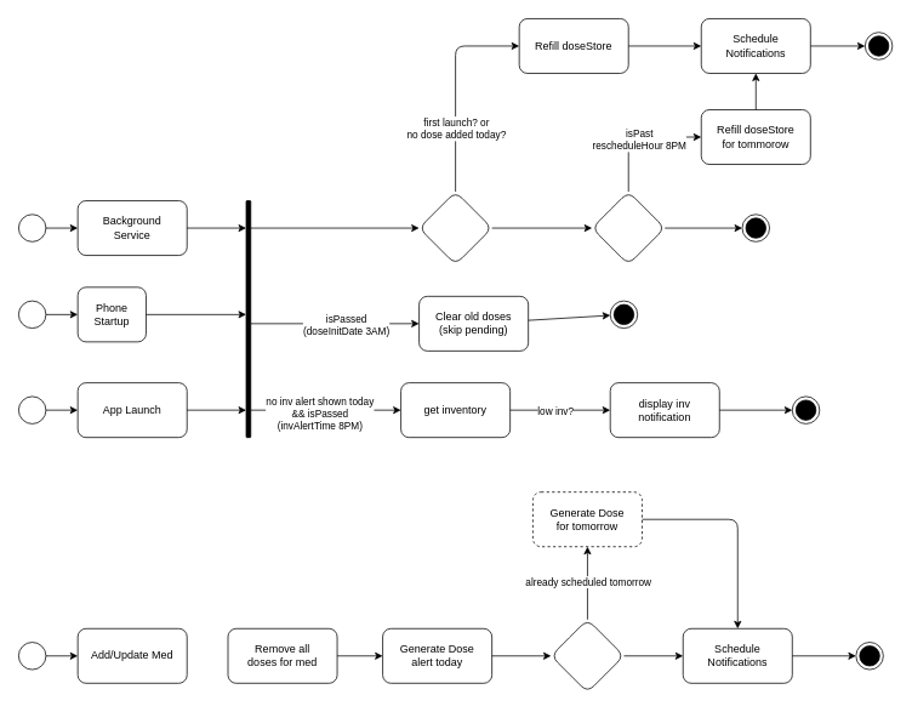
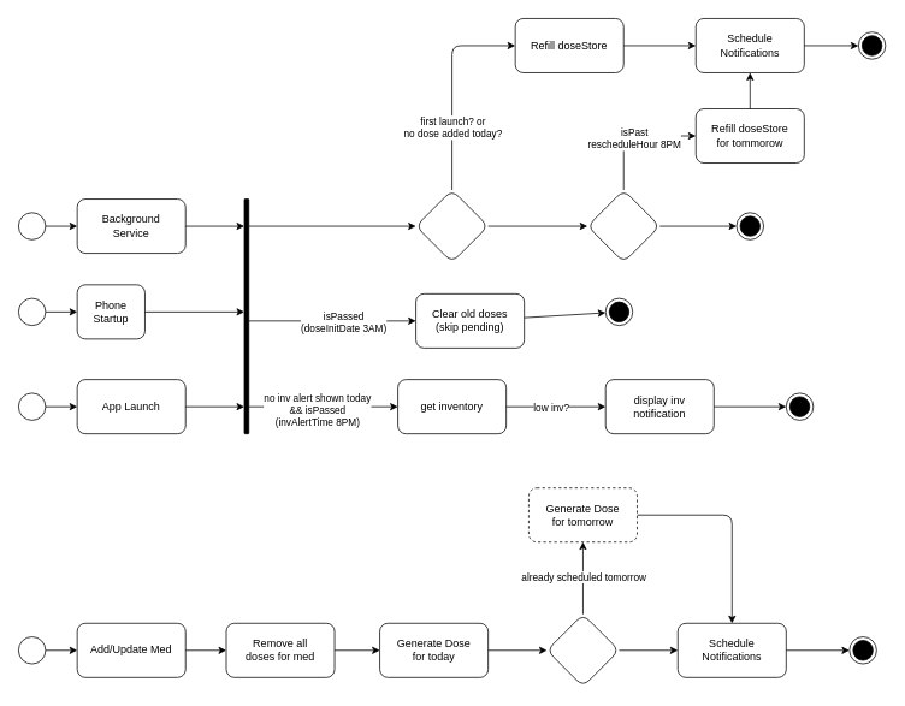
  <mxCell id="0" />
  <mxCell id="1" parent="0" />
  <mxCell id="2" value="" style="edgeStyle=none;rounded=1;html=1;" parent="1" source="3" target="5" edge="1"><mxGeometry relative="1" as="geometry" /></mxCell>
  <mxCell id="3" value="" style="ellipse;fillColor=none;rounded=1;" parent="1" vertex="1"><mxGeometry x="20" y="235" width="30" height="30" as="geometry" /></mxCell>
  <mxCell id="4" value="" style="edgeStyle=none;rounded=1;html=1;" parent="1" source="5" target="19" edge="1"><mxGeometry relative="1" as="geometry" /></mxCell>
  <mxCell id="5" value="Background&lt;br&gt;Service" style="whiteSpace=wrap;html=1;fillColor=none;rounded=1;" parent="1" vertex="1"><mxGeometry x="85" y="220" width="120" height="60" as="geometry" /></mxCell>
  <mxCell id="6" value="" style="edgeStyle=none;rounded=1;html=1;" parent="1" source="7" target="9" edge="1"><mxGeometry relative="1" as="geometry" /></mxCell>
  <mxCell id="7" value="" style="ellipse;fillColor=none;rounded=1;" parent="1" vertex="1"><mxGeometry x="20" y="330" width="30" height="30" as="geometry" /></mxCell>
  <mxCell id="8" value="" style="edgeStyle=none;rounded=1;html=1;" parent="1" source="9" target="19" edge="1"><mxGeometry relative="1" as="geometry" /></mxCell>
  <mxCell id="9" value="Phone Startup" style="whiteSpace=wrap;html=1;fillColor=none;rounded=1;" parent="1" vertex="1"><mxGeometry x="85" y="315" width="75" height="60" as="geometry" /></mxCell>
  <mxCell id="10" value="" style="edgeStyle=none;rounded=1;html=1;" parent="1" source="11" target="13" edge="1"><mxGeometry relative="1" as="geometry" /></mxCell>
  <mxCell id="11" value="" style="ellipse;fillColor=none;rounded=1;" parent="1" vertex="1"><mxGeometry x="20" y="435" width="30" height="30" as="geometry" /></mxCell>
  <mxCell id="12" value="" style="edgeStyle=none;html=1;" parent="1" source="13" target="19" edge="1"><mxGeometry relative="1" as="geometry" /></mxCell>
  <mxCell id="13" value="App Launch" style="whiteSpace=wrap;html=1;fillColor=none;rounded=1;" parent="1" vertex="1"><mxGeometry x="85" y="420" width="120" height="60" as="geometry" /></mxCell>
  <mxCell id="14" value="" style="edgeStyle=none;html=1;entryX=0;entryY=0.5;entryDx=0;entryDy=0;" parent="1" source="19" target="23" edge="1"><mxGeometry relative="1" as="geometry" /></mxCell>
  <mxCell id="15" value="isPassed&lt;br&gt;(doseInitDate 3AM)" style="edgeLabel;html=1;align=center;verticalAlign=middle;resizable=0;points=[];" parent="14" vertex="1" connectable="0"><mxGeometry x="0.127" y="-1" relative="1" as="geometry"><mxPoint as="offset" /></mxGeometry></mxCell>
  <mxCell id="16" style="edgeStyle=none;html=1;entryX=0;entryY=0.5;entryDx=0;entryDy=0;" edge="1" parent="1" source="19" target="30"><mxGeometry relative="1" as="geometry" /></mxCell>
  <mxCell id="17" value="no inv alert shown today&lt;br&gt;&amp;amp;&amp;amp; isPassed&lt;br&gt;(invAlertTime 8PM)" style="edgeLabel;html=1;align=center;verticalAlign=middle;resizable=0;points=[];" vertex="1" connectable="0" parent="16"><mxGeometry x="-0.09" y="-3" relative="1" as="geometry"><mxPoint as="offset" /></mxGeometry></mxCell>
  <mxCell id="18" style="edgeStyle=none;html=1;entryX=0;entryY=0.5;entryDx=0;entryDy=0;" edge="1" parent="1" source="19" target="39"><mxGeometry relative="1" as="geometry" /></mxCell>
  <mxCell id="19" value="" style="html=1;points=[];perimeter=orthogonalPerimeter;fillColor=strokeColor;rounded=1;" parent="1" vertex="1"><mxGeometry x="270" y="220" width="5" height="260" as="geometry" /></mxCell>
  <mxCell id="20" value="" style="edgeStyle=none;html=1;" parent="1" source="21" target="26" edge="1"><mxGeometry relative="1" as="geometry" /></mxCell>
  <mxCell id="21" value="Refill doseStore" style="whiteSpace=wrap;html=1;fillColor=none;rounded=1;" parent="1" vertex="1"><mxGeometry x="570" y="20" width="120" height="60" as="geometry" /></mxCell>
  <mxCell id="22" value="" style="edgeStyle=none;html=1;" parent="1" source="23" target="24" edge="1"><mxGeometry relative="1" as="geometry"><mxPoint x="660" y="345" as="targetPoint" /></mxGeometry></mxCell>
  <mxCell id="23" value="Clear old doses&lt;br&gt;(skip pending)" style="whiteSpace=wrap;html=1;fillColor=none;rounded=1;" parent="1" vertex="1"><mxGeometry x="460" y="325" width="120" height="60" as="geometry" /></mxCell>
  <mxCell id="24" value="" style="ellipse;html=1;shape=endState;fillColor=strokeColor;" parent="1" vertex="1"><mxGeometry x="670" y="330" width="30" height="30" as="geometry" /></mxCell>
  <mxCell id="25" value="" style="edgeStyle=none;html=1;" parent="1" source="26" target="27" edge="1"><mxGeometry relative="1" as="geometry" /></mxCell>
  <mxCell id="26" value="Schedule &lt;br&gt;Notifications" style="whiteSpace=wrap;html=1;fillColor=none;rounded=1;" parent="1" vertex="1"><mxGeometry x="770" y="20" width="120" height="60" as="geometry" /></mxCell>
  <mxCell id="27" value="" style="ellipse;html=1;shape=endState;fillColor=strokeColor;" parent="1" vertex="1"><mxGeometry x="950" y="35" width="30" height="30" as="geometry" /></mxCell>
  <mxCell id="28" value="" style="edgeStyle=none;html=1;" edge="1" parent="1" source="30" target="33"><mxGeometry relative="1" as="geometry" /></mxCell>
  <mxCell id="29" value="low inv?" style="edgeLabel;html=1;align=center;verticalAlign=middle;resizable=0;points=[];" vertex="1" connectable="0" parent="28"><mxGeometry x="-0.266" y="-2" relative="1" as="geometry"><mxPoint x="9" y="-2" as="offset" /></mxGeometry></mxCell>
  <mxCell id="30" value="get inventory" style="whiteSpace=wrap;html=1;fillColor=none;rounded=1;" vertex="1" parent="1"><mxGeometry x="440" y="420" width="120" height="60" as="geometry" /></mxCell>
  <mxCell id="31" value="" style="ellipse;html=1;shape=endState;fillColor=strokeColor;" vertex="1" parent="1"><mxGeometry x="870" y="435" width="30" height="30" as="geometry" /></mxCell>
  <mxCell id="32" style="edgeStyle=none;html=1;entryX=0;entryY=0.5;entryDx=0;entryDy=0;" edge="1" parent="1" source="33" target="31"><mxGeometry relative="1" as="geometry" /></mxCell>
  <mxCell id="33" value="display inv &lt;br&gt;notification" style="whiteSpace=wrap;html=1;fillColor=none;rounded=1;" vertex="1" parent="1"><mxGeometry x="670" y="420" width="120" height="60" as="geometry" /></mxCell>
  <mxCell id="34" style="edgeStyle=none;html=1;entryX=0.5;entryY=1;entryDx=0;entryDy=0;" edge="1" parent="1" source="35" target="26"><mxGeometry relative="1" as="geometry" /></mxCell>
  <mxCell id="35" value="Refill doseStore&lt;br&gt;for tommorow" style="whiteSpace=wrap;html=1;fillColor=none;rounded=1;" vertex="1" parent="1"><mxGeometry x="770" y="120" width="120" height="60" as="geometry" /></mxCell>
  <mxCell id="36" style="edgeStyle=none;html=1;entryX=0;entryY=0.5;entryDx=0;entryDy=0;" edge="1" parent="1" source="39" target="21"><mxGeometry relative="1" as="geometry"><mxPoint x="500" y="90" as="targetPoint" /><Array as="points"><mxPoint x="500" y="50" /></Array></mxGeometry></mxCell>
  <mxCell id="37" value="first launch? or &lt;br&gt;no dose added today?" style="edgeLabel;html=1;align=center;verticalAlign=middle;resizable=0;points=[];" vertex="1" connectable="0" parent="36"><mxGeometry x="-0.246" y="1" relative="1" as="geometry"><mxPoint x="1" y="17" as="offset" /></mxGeometry></mxCell>
  <mxCell id="38" value="" style="edgeStyle=none;html=1;" edge="1" parent="1" source="39" target="43"><mxGeometry relative="1" as="geometry" /></mxCell>
  <mxCell id="39" value="" style="rhombus;whiteSpace=wrap;html=1;fillColor=none;rounded=1;" vertex="1" parent="1"><mxGeometry x="460" y="210" width="80" height="80" as="geometry" /></mxCell>
  <mxCell id="40" style="edgeStyle=none;html=1;entryX=0;entryY=0.5;entryDx=0;entryDy=0;" edge="1" parent="1" source="43" target="35"><mxGeometry relative="1" as="geometry"><Array as="points"><mxPoint x="690" y="150" /></Array></mxGeometry></mxCell>
  <mxCell id="41" value="isPast&lt;br&gt;rescheduleHour 8PM" style="edgeLabel;html=1;align=center;verticalAlign=middle;resizable=0;points=[];" vertex="1" connectable="0" parent="40"><mxGeometry x="0.014" y="-2" relative="1" as="geometry"><mxPoint as="offset" /></mxGeometry></mxCell>
  <mxCell id="42" style="edgeStyle=none;html=1;entryX=0;entryY=0.5;entryDx=0;entryDy=0;" edge="1" parent="1" source="43" target="44"><mxGeometry relative="1" as="geometry" /></mxCell>
  <mxCell id="43" value="" style="rhombus;whiteSpace=wrap;html=1;fillColor=none;rounded=1;" vertex="1" parent="1"><mxGeometry x="650" y="210" width="80" height="80" as="geometry" /></mxCell>
  <mxCell id="44" value="" style="ellipse;html=1;shape=endState;fillColor=strokeColor;" vertex="1" parent="1"><mxGeometry x="815" y="235" width="30" height="30" as="geometry" /></mxCell>
  <mxCell id="45" value="" style="edgeStyle=none;html=1;" edge="1" parent="1" source="46" target="48"><mxGeometry relative="1" as="geometry" /></mxCell>
  <mxCell id="46" value="" style="ellipse;fillColor=none;rounded=1;" vertex="1" parent="1"><mxGeometry x="20" y="705" width="30" height="30" as="geometry" /></mxCell>
+ <mxCell id="47" style="edgeStyle=none;html=1;entryX=0;entryY=0.5;entryDx=0;entryDy=0;" edge="1" parent="1" source="48" target="52"><mxGeometry relative="1" as="geometry" /></mxCell>
  <mxCell id="48" value="Add/Update Med" style="whiteSpace=wrap;html=1;fillColor=none;rounded=1;" vertex="1" parent="1"><mxGeometry x="85" y="690" width="120" height="60" as="geometry" /></mxCell>
  <mxCell id="49" style="edgeStyle=none;html=1;entryX=0;entryY=0.5;entryDx=0;entryDy=0;" edge="1" parent="1" source="50" target="58"><mxGeometry relative="1" as="geometry" /></mxCell>
- <mxCell id="50" value="Generate Dose&lt;br&gt;alert today" style="whiteSpace=wrap;html=1;fillColor=none;rounded=1;" vertex="1" parent="1"><mxGeometry x="420" y="690" width="120" height="60" as="geometry" /></mxCell>
+ <mxCell id="50" value="Generate Dose&lt;br&gt;for today" style="whiteSpace=wrap;html=1;fillColor=none;rounded=1;" vertex="1" parent="1"><mxGeometry x="420" y="690" width="120" height="60" as="geometry" /></mxCell>
  <mxCell id="51" value="" style="edgeStyle=none;html=1;" edge="1" parent="1" source="52" target="50"><mxGeometry relative="1" as="geometry" /></mxCell>
  <mxCell id="52" value="Remove all&lt;br&gt;doses for med" style="whiteSpace=wrap;html=1;fillColor=none;rounded=1;" vertex="1" parent="1"><mxGeometry x="250" y="690" width="120" height="60" as="geometry" /></mxCell>
  <mxCell id="53" style="edgeStyle=none;html=1;entryX=0;entryY=0.5;entryDx=0;entryDy=0;" edge="1" parent="1" source="54" target="61"><mxGeometry relative="1" as="geometry" /></mxCell>
  <mxCell id="54" value="Schedule &lt;br&gt;Notifications" style="whiteSpace=wrap;html=1;fillColor=none;rounded=1;" vertex="1" parent="1"><mxGeometry x="750" y="690" width="120" height="60" as="geometry" /></mxCell>
  <mxCell id="55" style="edgeStyle=none;html=1;entryX=0.5;entryY=1;entryDx=0;entryDy=0;" edge="1" parent="1" source="58" target="60"><mxGeometry relative="1" as="geometry"><mxPoint x="645" y="610" as="targetPoint" /></mxGeometry></mxCell>
  <mxCell id="56" value="already scheduled tomorrow" style="edgeLabel;html=1;align=center;verticalAlign=middle;resizable=0;points=[];" vertex="1" connectable="0" parent="55"><mxGeometry x="0.453" relative="1" as="geometry"><mxPoint y="16" as="offset" /></mxGeometry></mxCell>
  <mxCell id="57" style="edgeStyle=none;html=1;entryX=0;entryY=0.5;entryDx=0;entryDy=0;" edge="1" parent="1" source="58" target="54"><mxGeometry relative="1" as="geometry" /></mxCell>
  <mxCell id="58" value="" style="rhombus;whiteSpace=wrap;html=1;fillColor=none;rounded=1;" vertex="1" parent="1"><mxGeometry x="605" y="680" width="80" height="80" as="geometry" /></mxCell>
  <mxCell id="59" style="edgeStyle=none;html=1;entryX=0.5;entryY=0;entryDx=0;entryDy=0;" edge="1" parent="1" source="60" target="54"><mxGeometry relative="1" as="geometry"><Array as="points"><mxPoint x="810" y="570" /></Array></mxGeometry></mxCell>
  <mxCell id="60" value="Generate Dose&lt;br&gt;for tomorrow" style="whiteSpace=wrap;html=1;fillColor=none;rounded=1;dashed=1;" vertex="1" parent="1"><mxGeometry x="585" y="540" width="120" height="60" as="geometry" /></mxCell>
  <mxCell id="61" value="" style="ellipse;html=1;shape=endState;fillColor=strokeColor;" vertex="1" parent="1"><mxGeometry x="940" y="705" width="30" height="30" as="geometry" /></mxCell>
